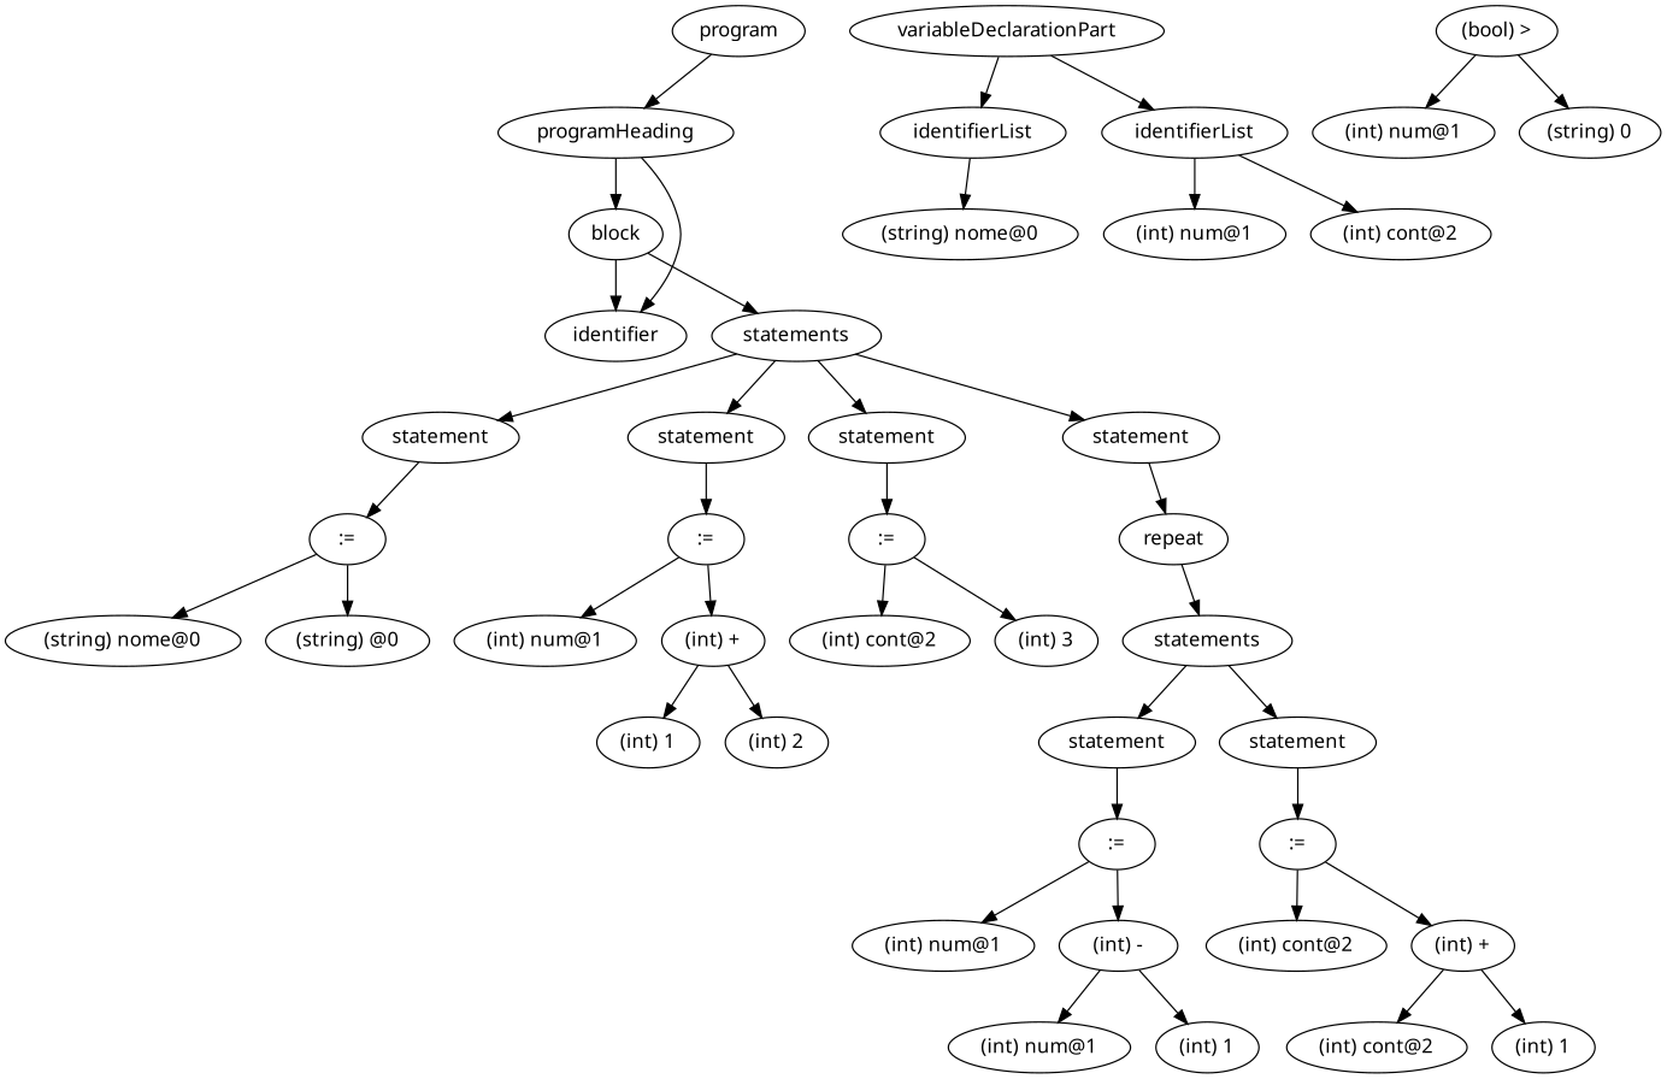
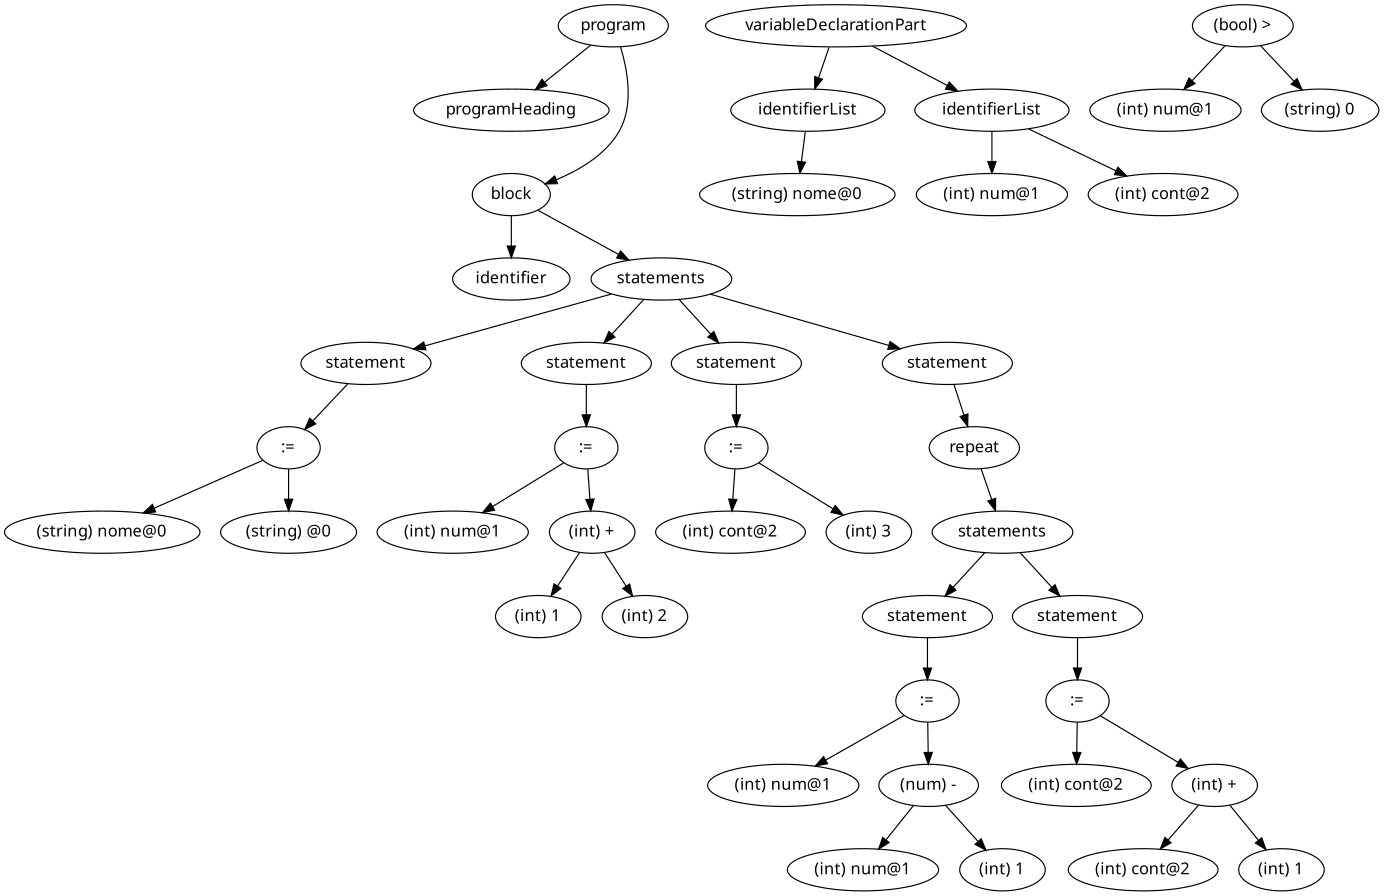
  digraph {
    fontname="Noto Sans"
    ordering=out
    node [fontname="Noto Sans"]
    edge [fontname="Noto Sans"]
    n1 [label=program]
    n2 [label=programHeading]
    n3 [label=block]
    n4 [label=identifier]
    n5 [label=statements]
    n6 [label=variableDeclarationPart]
    n7 [label=identifierList]
    n8 [label=identifierList]
    n9 [label=statement]
    n10 [label=statement]
    n11 [label=statement]
    n12 [label=statement]
    n13 [label="(string) nome@0"]
    n14 [label="(int) num@1"]
    n15 [label="(int) cont@2"]
    n16 [label=":="]
    n17 [label=":="]
    n18 [label=":="]
    n19 [label=repeat]
    n20 [label="(string) nome@0"]
    n21 [label="(string) @0"]
    n22 [label="(int) num@1"]
    n23 [label="(int) +"]
    n24 [label="(int) 1"]
    n25 [label="(int) 2"]
    n26 [label="(int) cont@2"]
    n27 [label="(int) 3"]
    n28 [label=statements]
    n29 [label="(bool) >"]
    n30 [label="(int) num@1"]
    n31 [label="(string) 0"]
    n32 [label=statement]
    n33 [label=statement]
    n34 [label=":="]
    n35 [label=":="]
    n36 [label="(int) num@1"]
-   n37 [label="(int) -"]
+   n37 [label="(num) -"]
    n38 [label="(int) num@1"]
    n39 [label="(int) 1"]
    n40 [label="(int) cont@2"]
    n41 [label="(int) +"]
    n42 [label="(int) cont@2"]
    n43 [label="(int) 1"]
    n1 -> n2
-   n2 -> n3
-   n2 -> n4
+   n1 -> n3
    n3 -> n4
    n3 -> n5
    n5 -> n9
    n5 -> n10
    n5 -> n11
    n5 -> n12
    n6 -> n7
    n6 -> n8
    n7 -> n13
    n8 -> n14
    n8 -> n15
    n9 -> n16
    n10 -> n17
    n11 -> n18
    n12 -> n19
    n16 -> n20
    n16 -> n21
    n17 -> n22
    n17 -> n23
    n18 -> n26
    n18 -> n27
    n19 -> n28
    n23 -> n24
    n23 -> n25
    n28 -> n32
    n28 -> n33
    n29 -> n30
    n29 -> n31
    n32 -> n34
    n33 -> n35
    n34 -> n36
    n34 -> n37
    n35 -> n40
    n35 -> n41
    n37 -> n38
    n37 -> n39
    n41 -> n42
    n41 -> n43
  }
